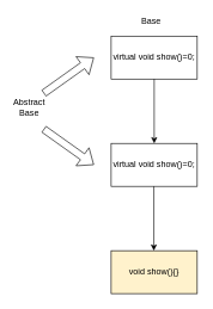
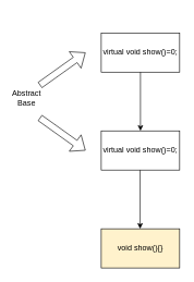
  <mxCell id="0" />
  <mxCell id="1" parent="0" />
  <mxCell id="2" value="virtual void show()=0;" style="rounded=0;whiteSpace=wrap;html=1;" vertex="1" parent="1"><mxGeometry x="154" y="50" width="120" height="60" as="geometry" /></mxCell>
  <mxCell id="3" value="virtual void show()=0;" style="rounded=0;whiteSpace=wrap;html=1;" vertex="1" parent="1"><mxGeometry x="154" y="200" width="120" height="60" as="geometry" /></mxCell>
  <mxCell id="4" value="Abstract Base" style="text;html=1;strokeColor=none;fillColor=none;align=center;verticalAlign=middle;whiteSpace=wrap;rounded=0;" vertex="1" parent="1"><mxGeometry x="20" y="140" width="40" height="20" as="geometry" /></mxCell>
  <mxCell id="5" value="" style="shape=flexArrow;endArrow=classic;html=1;" edge="1" parent="1"><mxGeometry width="50" height="50" relative="1" as="geometry"><mxPoint x="60" y="130" as="sourcePoint" /><mxPoint x="130" y="80" as="targetPoint" /></mxGeometry></mxCell>
  <mxCell id="6" value="" style="shape=flexArrow;endArrow=classic;html=1;" edge="1" parent="1"><mxGeometry width="50" height="50" relative="1" as="geometry"><mxPoint x="60" y="180" as="sourcePoint" /><mxPoint x="130" y="230" as="targetPoint" /></mxGeometry></mxCell>
- <mxCell id="7" value="Base" style="text;html=1;strokeColor=none;fillColor=none;align=center;verticalAlign=middle;whiteSpace=wrap;rounded=0;" vertex="1" parent="1"><mxGeometry x="190" y="20" width="40" height="20" as="geometry" /></mxCell>
  <mxCell id="8" value="" style="endArrow=classic;html=1;exitX=0.5;exitY=1;exitDx=0;exitDy=0;" edge="1" parent="1" source="2" target="3"><mxGeometry width="50" height="50" relative="1" as="geometry"><mxPoint x="200" y="160" as="sourcePoint" /><mxPoint x="250" y="110" as="targetPoint" /></mxGeometry></mxCell>
  <mxCell id="9" value="" style="endArrow=classic;html=1;exitX=0.5;exitY=1;exitDx=0;exitDy=0;" edge="1" parent="1"><mxGeometry width="50" height="50" relative="1" as="geometry"><mxPoint x="213.5" y="260" as="sourcePoint" /><mxPoint x="213.5" y="350" as="targetPoint" /></mxGeometry></mxCell>
  <mxCell id="10" value="void show(){}" style="rounded=0;whiteSpace=wrap;html=1;fillColor=#fff2cc;" vertex="1" parent="1"><mxGeometry x="154" y="350" width="120" height="60" as="geometry" /></mxCell>
